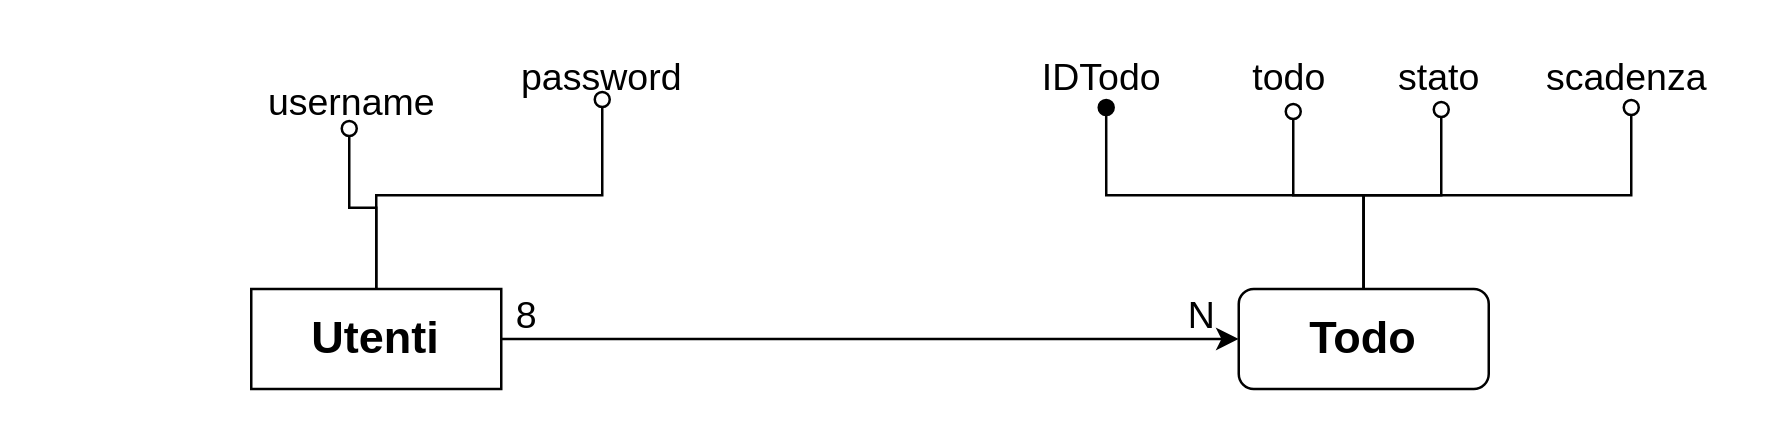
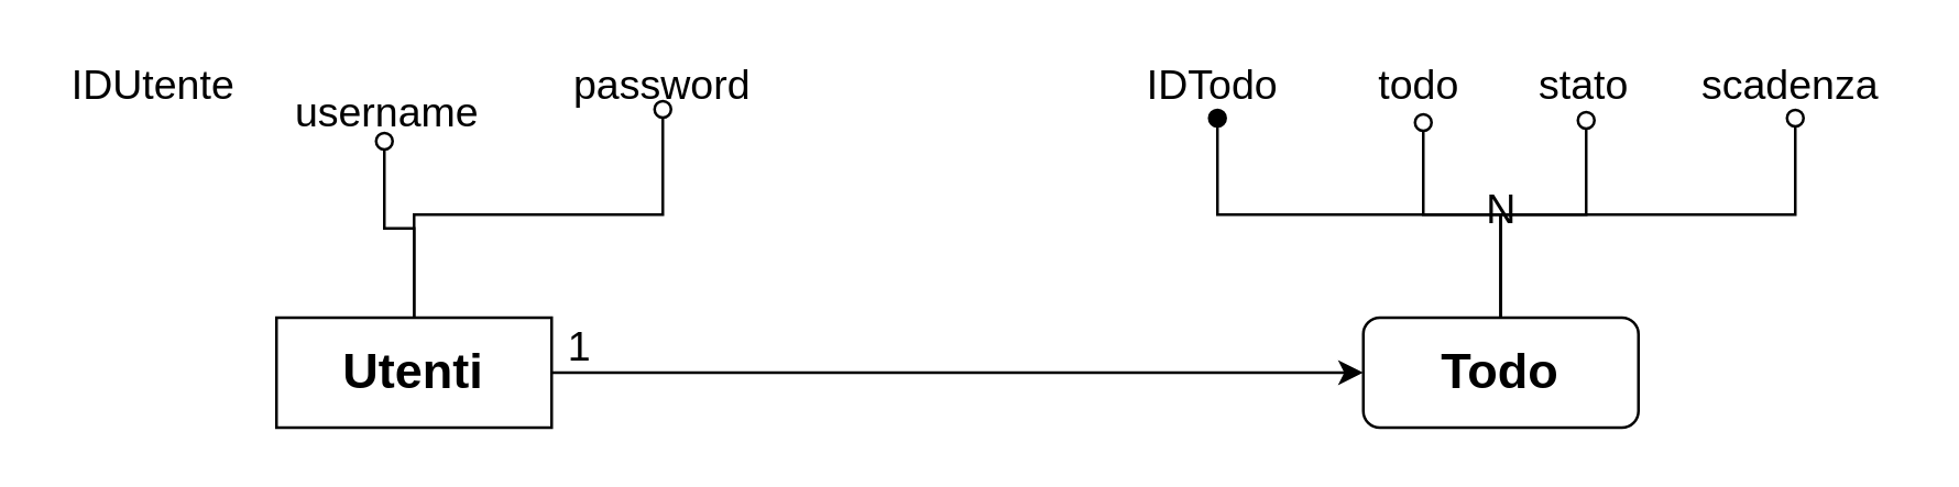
  <mxCell id="0" />
  <mxCell id="1" parent="0" />
  <mxCell id="2" style="edgeStyle=orthogonalEdgeStyle;rounded=0;orthogonalLoop=1;jettySize=auto;html=1;exitX=1;exitY=0.5;exitDx=0;exitDy=0;fontSize=18;" edge="1" parent="1" source="5" target="10"><mxGeometry relative="1" as="geometry" /></mxCell>
  <mxCell id="3" style="edgeStyle=orthogonalEdgeStyle;rounded=0;orthogonalLoop=1;jettySize=auto;html=1;exitX=0.5;exitY=0;exitDx=0;exitDy=0;entryX=0.49;entryY=1.04;entryDx=0;entryDy=0;entryPerimeter=0;fontSize=15;endArrow=oval;endFill=0;" edge="1" parent="1" source="5" target="19"><mxGeometry relative="1" as="geometry" /></mxCell>
  <mxCell id="4" style="edgeStyle=orthogonalEdgeStyle;rounded=0;orthogonalLoop=1;jettySize=auto;html=1;exitX=0.5;exitY=0;exitDx=0;exitDy=0;entryX=0.505;entryY=0.96;entryDx=0;entryDy=0;entryPerimeter=0;fontSize=15;endArrow=oval;endFill=0;" edge="1" parent="1" source="5" target="18"><mxGeometry relative="1" as="geometry" /></mxCell>
  <mxCell id="5" value="&lt;font style=&quot;font-size: 18px;&quot;&gt;&lt;b&gt;Utenti&lt;/b&gt;&lt;/font&gt;" style="whiteSpace=wrap;html=1;rounded=0;" vertex="1" parent="1"><mxGeometry x="100" y="115" width="100" height="40" as="geometry" /></mxCell>
  <mxCell id="6" style="edgeStyle=orthogonalEdgeStyle;rounded=0;orthogonalLoop=1;jettySize=auto;html=1;exitX=0.5;exitY=0;exitDx=0;exitDy=0;entryX=0.533;entryY=1.12;entryDx=0;entryDy=0;entryPerimeter=0;fontSize=15;endArrow=oval;endFill=1;" edge="1" parent="1" source="10" target="13"><mxGeometry relative="1" as="geometry" /></mxCell>
  <mxCell id="7" style="edgeStyle=orthogonalEdgeStyle;rounded=0;orthogonalLoop=1;jettySize=auto;html=1;exitX=0.5;exitY=0;exitDx=0;exitDy=0;entryX=0.536;entryY=1.2;entryDx=0;entryDy=0;entryPerimeter=0;fontSize=15;endArrow=oval;endFill=0;" edge="1" parent="1" source="10" target="17"><mxGeometry relative="1" as="geometry" /></mxCell>
  <mxCell id="8" style="edgeStyle=orthogonalEdgeStyle;rounded=0;orthogonalLoop=1;jettySize=auto;html=1;exitX=0.5;exitY=0;exitDx=0;exitDy=0;entryX=0.52;entryY=1.16;entryDx=0;entryDy=0;entryPerimeter=0;fontSize=15;endArrow=oval;endFill=0;" edge="1" parent="1" source="10" target="16"><mxGeometry relative="1" as="geometry" /></mxCell>
  <mxCell id="9" style="edgeStyle=orthogonalEdgeStyle;rounded=0;orthogonalLoop=1;jettySize=auto;html=1;exitX=0.5;exitY=0;exitDx=0;exitDy=0;entryX=0.525;entryY=1.12;entryDx=0;entryDy=0;entryPerimeter=0;fontSize=15;endArrow=oval;endFill=0;" edge="1" parent="1" source="10" target="15"><mxGeometry relative="1" as="geometry" /></mxCell>
  <mxCell id="10" value="&lt;b&gt;&lt;font style=&quot;font-size: 18px;&quot;&gt;Todo&lt;/font&gt;&lt;/b&gt;" style="rounded=1;whiteSpace=wrap;html=1;" vertex="1" parent="1"><mxGeometry x="495" y="115" width="100" height="40" as="geometry" /></mxCell>
- <mxCell id="11" value="&lt;font style=&quot;font-size: 15px;&quot;&gt;8&lt;/font&gt;" style="text;html=1;align=center;verticalAlign=middle;resizable=0;points=[];autosize=1;strokeColor=none;fillColor=none;fontSize=18;" vertex="1" parent="1"><mxGeometry x="200" y="110" width="20" height="30" as="geometry" /></mxCell>
- <mxCell id="12" value="&lt;font style=&quot;font-size: 15px;&quot;&gt;N&lt;/font&gt;" style="text;html=1;align=center;verticalAlign=middle;resizable=0;points=[];autosize=1;strokeColor=none;fillColor=none;fontSize=18;" vertex="1" parent="1"><mxGeometry x="465" y="110" width="30" height="30" as="geometry" /></mxCell>
+ <mxCell id="11" value="&lt;font style=&quot;font-size: 15px;&quot;&gt;1&lt;/font&gt;" style="text;html=1;align=center;verticalAlign=middle;resizable=0;points=[];autosize=1;strokeColor=none;fillColor=none;fontSize=18;" vertex="1" parent="1"><mxGeometry x="200" y="110" width="20" height="30" as="geometry" /></mxCell>
+ <mxCell id="12" value="&lt;font style=&quot;font-size: 15px;&quot;&gt;N&lt;/font&gt;" style="text;html=1;align=center;verticalAlign=middle;resizable=0;points=[];autosize=1;strokeColor=none;fillColor=none;fontSize=18;" vertex="1" parent="1"><mxGeometry x="530" y="60" width="30" height="30" as="geometry" /></mxCell>
  <mxCell id="13" value="IDTodo" style="text;html=1;align=center;verticalAlign=middle;resizable=0;points=[];autosize=1;strokeColor=none;fillColor=none;fontSize=15;" vertex="1" parent="1"><mxGeometry x="410" y="20" width="60" height="20" as="geometry" /></mxCell>
+ <mxCell id="14" value="IDUtente" style="text;html=1;align=center;verticalAlign=middle;resizable=0;points=[];autosize=1;strokeColor=none;fillColor=none;fontSize=15;" vertex="1" parent="1"><mxGeometry x="20" y="20" width="70" height="20" as="geometry" /></mxCell>
  <mxCell id="15" value="scadenza" style="text;html=1;align=center;verticalAlign=middle;resizable=0;points=[];autosize=1;strokeColor=none;fillColor=none;fontSize=15;" vertex="1" parent="1"><mxGeometry x="610" y="20" width="80" height="20" as="geometry" /></mxCell>
  <mxCell id="16" value="stato" style="text;html=1;align=center;verticalAlign=middle;resizable=0;points=[];autosize=1;strokeColor=none;fillColor=none;fontSize=15;" vertex="1" parent="1"><mxGeometry x="550" y="20" width="50" height="20" as="geometry" /></mxCell>
  <mxCell id="17" value="todo" style="text;html=1;align=center;verticalAlign=middle;resizable=0;points=[];autosize=1;strokeColor=none;fillColor=none;fontSize=15;" vertex="1" parent="1"><mxGeometry x="490" y="20" width="50" height="20" as="geometry" /></mxCell>
  <mxCell id="18" value="password" style="text;html=1;align=center;verticalAlign=middle;resizable=0;points=[];autosize=1;strokeColor=none;fillColor=none;fontSize=15;" vertex="1" parent="1"><mxGeometry x="200" y="20" width="80" height="20" as="geometry" /></mxCell>
  <mxCell id="19" value="username" style="text;html=1;align=center;verticalAlign=middle;resizable=0;points=[];autosize=1;strokeColor=none;fillColor=none;fontSize=15;" vertex="1" parent="1"><mxGeometry x="100" y="30" width="80" height="20" as="geometry" /></mxCell>
